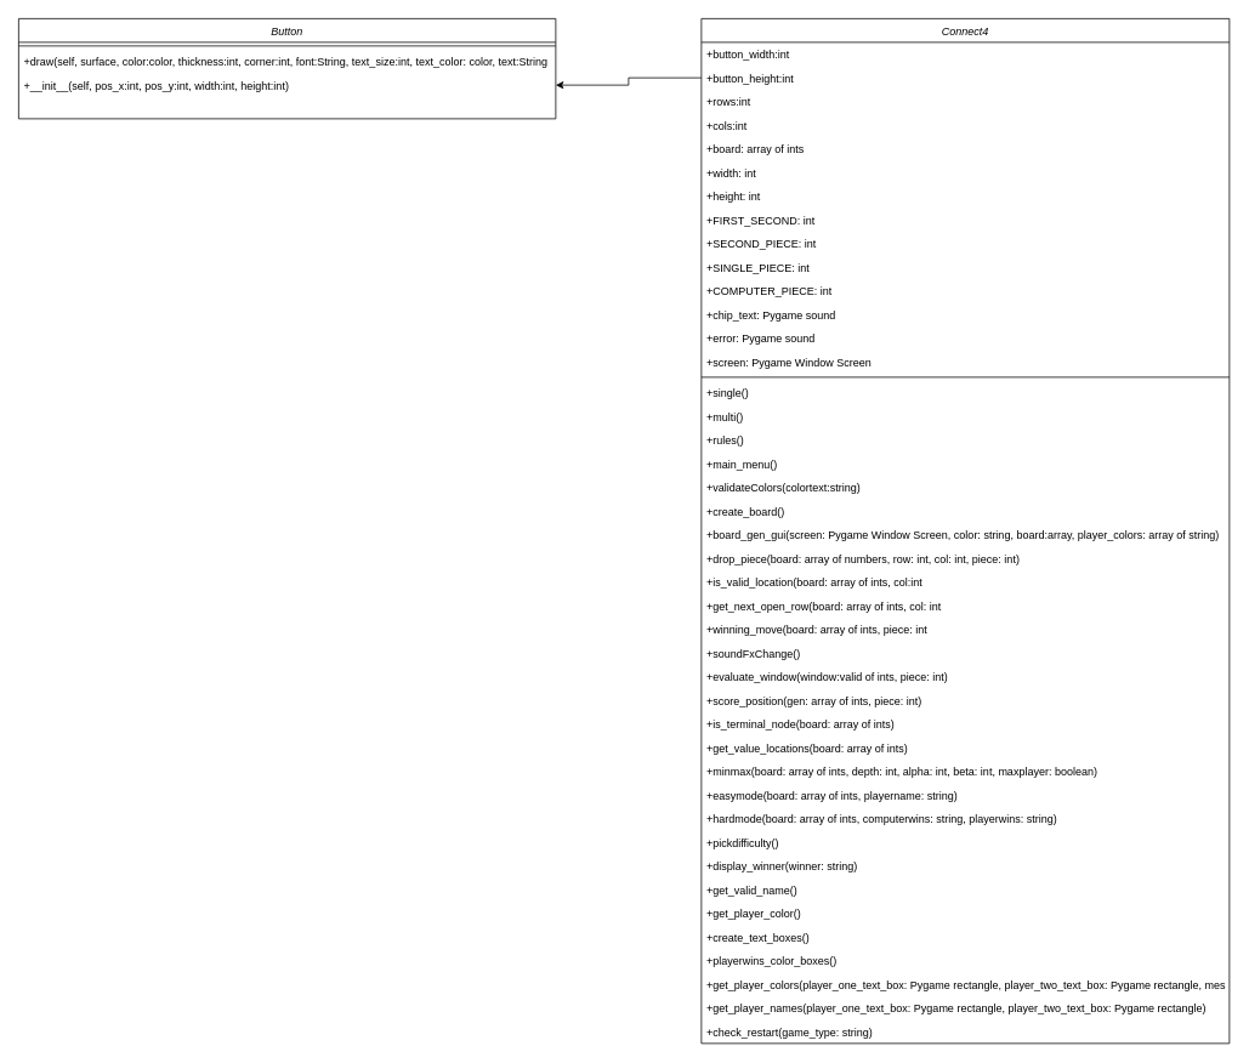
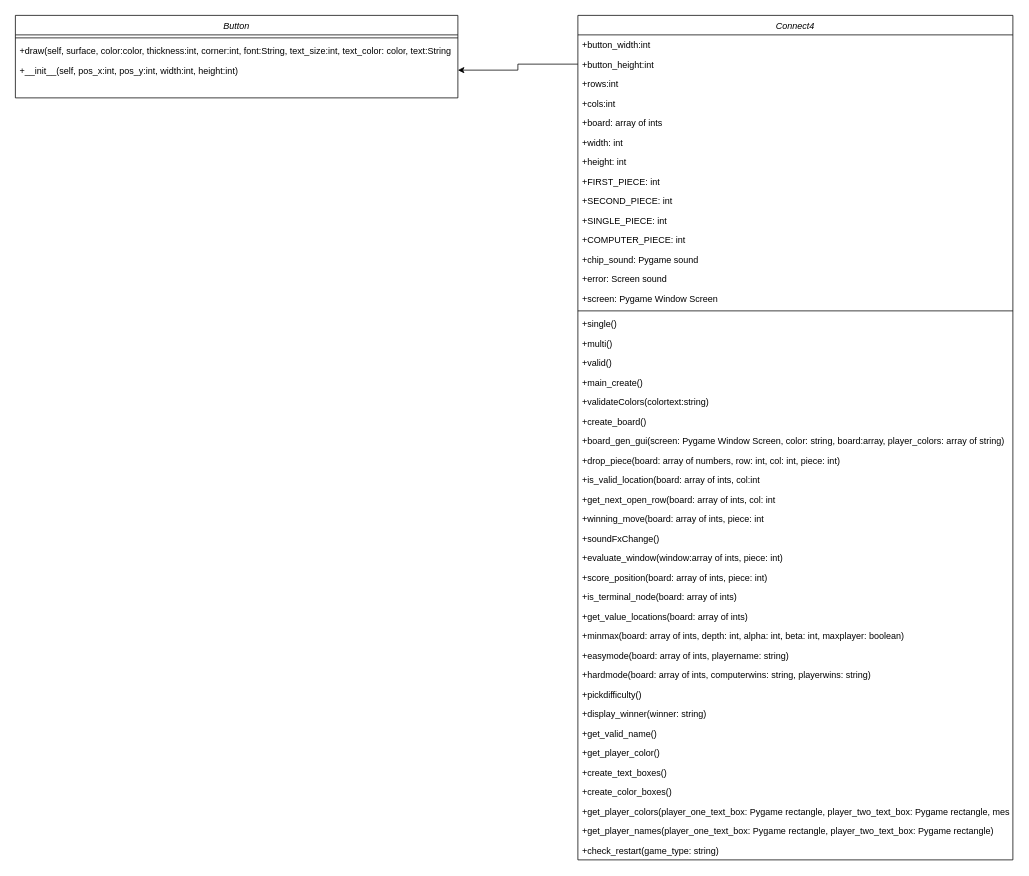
  <mxCell id="0" />
  <mxCell id="1" parent="0" />
  <mxCell id="2" value="Connect4" style="swimlane;fontStyle=2;align=center;verticalAlign=top;childLayout=stackLayout;horizontal=1;startSize=26;horizontalStack=0;resizeParent=1;resizeLast=0;collapsible=1;marginBottom=0;rounded=0;shadow=0;strokeWidth=1;" parent="1" vertex="1"><mxGeometry x="770" y="20" width="580" height="1126" as="geometry"><mxRectangle x="230" y="140" width="160" height="26" as="alternateBounds" /></mxGeometry></mxCell>
  <mxCell id="3" value="+button_width:int" style="text;align=left;verticalAlign=top;spacingLeft=4;spacingRight=4;overflow=hidden;rotatable=0;points=[[0,0.5],[1,0.5]];portConstraint=eastwest;" parent="2" vertex="1"><mxGeometry y="26" width="580" height="26" as="geometry" /></mxCell>
  <mxCell id="4" value="+button_height:int" style="text;align=left;verticalAlign=top;spacingLeft=4;spacingRight=4;overflow=hidden;rotatable=0;points=[[0,0.5],[1,0.5]];portConstraint=eastwest;" parent="2" vertex="1"><mxGeometry y="52" width="580" height="26" as="geometry" /></mxCell>
  <mxCell id="5" value="+rows:int" style="text;align=left;verticalAlign=top;spacingLeft=4;spacingRight=4;overflow=hidden;rotatable=0;points=[[0,0.5],[1,0.5]];portConstraint=eastwest;" parent="2" vertex="1"><mxGeometry y="78" width="580" height="26" as="geometry" /></mxCell>
  <mxCell id="6" value="+cols:int" style="text;align=left;verticalAlign=top;spacingLeft=4;spacingRight=4;overflow=hidden;rotatable=0;points=[[0,0.5],[1,0.5]];portConstraint=eastwest;" parent="2" vertex="1"><mxGeometry y="104" width="580" height="26" as="geometry" /></mxCell>
  <mxCell id="7" value="+board: array of ints" style="text;align=left;verticalAlign=top;spacingLeft=4;spacingRight=4;overflow=hidden;rotatable=0;points=[[0,0.5],[1,0.5]];portConstraint=eastwest;" vertex="1" parent="2"><mxGeometry y="130" width="580" height="26" as="geometry" /></mxCell>
  <mxCell id="8" value="+width: int" style="text;align=left;verticalAlign=top;spacingLeft=4;spacingRight=4;overflow=hidden;rotatable=0;points=[[0,0.5],[1,0.5]];portConstraint=eastwest;" vertex="1" parent="2"><mxGeometry y="156" width="580" height="26" as="geometry" /></mxCell>
  <mxCell id="9" value="+height: int" style="text;align=left;verticalAlign=top;spacingLeft=4;spacingRight=4;overflow=hidden;rotatable=0;points=[[0,0.5],[1,0.5]];portConstraint=eastwest;" vertex="1" parent="2"><mxGeometry y="182" width="580" height="26" as="geometry" /></mxCell>
- <mxCell id="10" value="+FIRST_SECOND: int" style="text;align=left;verticalAlign=top;spacingLeft=4;spacingRight=4;overflow=hidden;rotatable=0;points=[[0,0.5],[1,0.5]];portConstraint=eastwest;" vertex="1" parent="2"><mxGeometry y="208" width="580" height="26" as="geometry" /></mxCell>
+ <mxCell id="10" value="+FIRST_PIECE: int" style="text;align=left;verticalAlign=top;spacingLeft=4;spacingRight=4;overflow=hidden;rotatable=0;points=[[0,0.5],[1,0.5]];portConstraint=eastwest;" vertex="1" parent="2"><mxGeometry y="208" width="580" height="26" as="geometry" /></mxCell>
  <mxCell id="11" value="+SECOND_PIECE: int" style="text;align=left;verticalAlign=top;spacingLeft=4;spacingRight=4;overflow=hidden;rotatable=0;points=[[0,0.5],[1,0.5]];portConstraint=eastwest;" vertex="1" parent="2"><mxGeometry y="234" width="580" height="26" as="geometry" /></mxCell>
  <mxCell id="12" value="+SINGLE_PIECE: int" style="text;align=left;verticalAlign=top;spacingLeft=4;spacingRight=4;overflow=hidden;rotatable=0;points=[[0,0.5],[1,0.5]];portConstraint=eastwest;" vertex="1" parent="2"><mxGeometry y="260" width="580" height="26" as="geometry" /></mxCell>
  <mxCell id="13" value="+COMPUTER_PIECE: int" style="text;align=left;verticalAlign=top;spacingLeft=4;spacingRight=4;overflow=hidden;rotatable=0;points=[[0,0.5],[1,0.5]];portConstraint=eastwest;" vertex="1" parent="2"><mxGeometry y="286" width="580" height="26" as="geometry" /></mxCell>
- <mxCell id="14" value="+chip_text: Pygame sound" style="text;align=left;verticalAlign=top;spacingLeft=4;spacingRight=4;overflow=hidden;rotatable=0;points=[[0,0.5],[1,0.5]];portConstraint=eastwest;" vertex="1" parent="2"><mxGeometry y="312" width="580" height="26" as="geometry" /></mxCell>
- <mxCell id="15" value="+error: Pygame sound" style="text;align=left;verticalAlign=top;spacingLeft=4;spacingRight=4;overflow=hidden;rotatable=0;points=[[0,0.5],[1,0.5]];portConstraint=eastwest;" vertex="1" parent="2"><mxGeometry y="338" width="580" height="26" as="geometry" /></mxCell>
+ <mxCell id="14" value="+chip_sound: Pygame sound" style="text;align=left;verticalAlign=top;spacingLeft=4;spacingRight=4;overflow=hidden;rotatable=0;points=[[0,0.5],[1,0.5]];portConstraint=eastwest;" vertex="1" parent="2"><mxGeometry y="312" width="580" height="26" as="geometry" /></mxCell>
+ <mxCell id="15" value="+error: Screen sound" style="text;align=left;verticalAlign=top;spacingLeft=4;spacingRight=4;overflow=hidden;rotatable=0;points=[[0,0.5],[1,0.5]];portConstraint=eastwest;" vertex="1" parent="2"><mxGeometry y="338" width="580" height="26" as="geometry" /></mxCell>
  <mxCell id="16" value="+screen: Pygame Window Screen" style="text;align=left;verticalAlign=top;spacingLeft=4;spacingRight=4;overflow=hidden;rotatable=0;points=[[0,0.5],[1,0.5]];portConstraint=eastwest;" vertex="1" parent="2"><mxGeometry y="364" width="580" height="26" as="geometry" /></mxCell>
  <mxCell id="17" value="" style="line;html=1;strokeWidth=1;align=left;verticalAlign=middle;spacingTop=-1;spacingLeft=3;spacingRight=3;rotatable=0;labelPosition=right;points=[];portConstraint=eastwest;" parent="2" vertex="1"><mxGeometry y="390" width="580" height="8" as="geometry" /></mxCell>
  <mxCell id="18" value="+single()" style="text;align=left;verticalAlign=top;spacingLeft=4;spacingRight=4;overflow=hidden;rotatable=0;points=[[0,0.5],[1,0.5]];portConstraint=eastwest;" parent="2" vertex="1"><mxGeometry y="398" width="580" height="26" as="geometry" /></mxCell>
  <mxCell id="19" value="+multi()" style="text;align=left;verticalAlign=top;spacingLeft=4;spacingRight=4;overflow=hidden;rotatable=0;points=[[0,0.5],[1,0.5]];portConstraint=eastwest;" parent="2" vertex="1"><mxGeometry y="424" width="580" height="26" as="geometry" /></mxCell>
- <mxCell id="20" value="+rules()" style="text;align=left;verticalAlign=top;spacingLeft=4;spacingRight=4;overflow=hidden;rotatable=0;points=[[0,0.5],[1,0.5]];portConstraint=eastwest;" parent="2" vertex="1"><mxGeometry y="450" width="580" height="26" as="geometry" /></mxCell>
- <mxCell id="21" value="+main_menu()" style="text;align=left;verticalAlign=top;spacingLeft=4;spacingRight=4;overflow=hidden;rotatable=0;points=[[0,0.5],[1,0.5]];portConstraint=eastwest;" parent="2" vertex="1"><mxGeometry y="476" width="580" height="26" as="geometry" /></mxCell>
+ <mxCell id="20" value="+valid()" style="text;align=left;verticalAlign=top;spacingLeft=4;spacingRight=4;overflow=hidden;rotatable=0;points=[[0,0.5],[1,0.5]];portConstraint=eastwest;" parent="2" vertex="1"><mxGeometry y="450" width="580" height="26" as="geometry" /></mxCell>
+ <mxCell id="21" value="+main_create()" style="text;align=left;verticalAlign=top;spacingLeft=4;spacingRight=4;overflow=hidden;rotatable=0;points=[[0,0.5],[1,0.5]];portConstraint=eastwest;" parent="2" vertex="1"><mxGeometry y="476" width="580" height="26" as="geometry" /></mxCell>
  <mxCell id="22" value="+validateColors(colortext:string)" style="text;align=left;verticalAlign=top;spacingLeft=4;spacingRight=4;overflow=hidden;rotatable=0;points=[[0,0.5],[1,0.5]];portConstraint=eastwest;" vertex="1" parent="2"><mxGeometry y="502" width="580" height="26" as="geometry" /></mxCell>
  <mxCell id="23" value="+create_board()" style="text;align=left;verticalAlign=top;spacingLeft=4;spacingRight=4;overflow=hidden;rotatable=0;points=[[0,0.5],[1,0.5]];portConstraint=eastwest;" vertex="1" parent="2"><mxGeometry y="528" width="580" height="26" as="geometry" /></mxCell>
  <mxCell id="24" value="+board_gen_gui(screen: Pygame Window Screen, color: string, board:array, player_colors: array of string)" style="text;align=left;verticalAlign=top;spacingLeft=4;spacingRight=4;overflow=hidden;rotatable=0;points=[[0,0.5],[1,0.5]];portConstraint=eastwest;" parent="2" vertex="1"><mxGeometry y="554" width="580" height="26" as="geometry" /></mxCell>
  <mxCell id="25" value="+drop_piece(board: array of numbers, row: int, col: int, piece: int)" style="text;align=left;verticalAlign=top;spacingLeft=4;spacingRight=4;overflow=hidden;rotatable=0;points=[[0,0.5],[1,0.5]];portConstraint=eastwest;" vertex="1" parent="2"><mxGeometry y="580" width="580" height="26" as="geometry" /></mxCell>
  <mxCell id="26" value="+is_valid_location(board: array of ints, col:int" style="text;align=left;verticalAlign=top;spacingLeft=4;spacingRight=4;overflow=hidden;rotatable=0;points=[[0,0.5],[1,0.5]];portConstraint=eastwest;" vertex="1" parent="2"><mxGeometry y="606" width="580" height="26" as="geometry" /></mxCell>
  <mxCell id="27" value="+get_next_open_row(board: array of ints, col: int" style="text;align=left;verticalAlign=top;spacingLeft=4;spacingRight=4;overflow=hidden;rotatable=0;points=[[0,0.5],[1,0.5]];portConstraint=eastwest;" vertex="1" parent="2"><mxGeometry y="632" width="580" height="26" as="geometry" /></mxCell>
  <mxCell id="28" value="+winning_move(board: array of ints, piece: int" style="text;align=left;verticalAlign=top;spacingLeft=4;spacingRight=4;overflow=hidden;rotatable=0;points=[[0,0.5],[1,0.5]];portConstraint=eastwest;" vertex="1" parent="2"><mxGeometry y="658" width="580" height="26" as="geometry" /></mxCell>
  <mxCell id="29" value="+soundFxChange()" style="text;align=left;verticalAlign=top;spacingLeft=4;spacingRight=4;overflow=hidden;rotatable=0;points=[[0,0.5],[1,0.5]];portConstraint=eastwest;" vertex="1" parent="2"><mxGeometry y="684" width="580" height="26" as="geometry" /></mxCell>
- <mxCell id="30" value="+evaluate_window(window:valid of ints, piece: int)" style="text;align=left;verticalAlign=top;spacingLeft=4;spacingRight=4;overflow=hidden;rotatable=0;points=[[0,0.5],[1,0.5]];portConstraint=eastwest;" vertex="1" parent="2"><mxGeometry y="710" width="580" height="26" as="geometry" /></mxCell>
- <mxCell id="31" value="+score_position(gen: array of ints, piece: int)" style="text;align=left;verticalAlign=top;spacingLeft=4;spacingRight=4;overflow=hidden;rotatable=0;points=[[0,0.5],[1,0.5]];portConstraint=eastwest;" vertex="1" parent="2"><mxGeometry y="736" width="580" height="26" as="geometry" /></mxCell>
+ <mxCell id="30" value="+evaluate_window(window:array of ints, piece: int)" style="text;align=left;verticalAlign=top;spacingLeft=4;spacingRight=4;overflow=hidden;rotatable=0;points=[[0,0.5],[1,0.5]];portConstraint=eastwest;" vertex="1" parent="2"><mxGeometry y="710" width="580" height="26" as="geometry" /></mxCell>
+ <mxCell id="31" value="+score_position(board: array of ints, piece: int)" style="text;align=left;verticalAlign=top;spacingLeft=4;spacingRight=4;overflow=hidden;rotatable=0;points=[[0,0.5],[1,0.5]];portConstraint=eastwest;" vertex="1" parent="2"><mxGeometry y="736" width="580" height="26" as="geometry" /></mxCell>
  <mxCell id="32" value="+is_terminal_node(board: array of ints)" style="text;align=left;verticalAlign=top;spacingLeft=4;spacingRight=4;overflow=hidden;rotatable=0;points=[[0,0.5],[1,0.5]];portConstraint=eastwest;" vertex="1" parent="2"><mxGeometry y="762" width="580" height="26" as="geometry" /></mxCell>
  <mxCell id="33" value="+get_value_locations(board: array of ints)" style="text;align=left;verticalAlign=top;spacingLeft=4;spacingRight=4;overflow=hidden;rotatable=0;points=[[0,0.5],[1,0.5]];portConstraint=eastwest;" vertex="1" parent="2"><mxGeometry y="788" width="580" height="26" as="geometry" /></mxCell>
  <mxCell id="34" value="+minmax(board: array of ints, depth: int, alpha: int, beta: int, maxplayer: boolean)" style="text;align=left;verticalAlign=top;spacingLeft=4;spacingRight=4;overflow=hidden;rotatable=0;points=[[0,0.5],[1,0.5]];portConstraint=eastwest;" vertex="1" parent="2"><mxGeometry y="814" width="580" height="26" as="geometry" /></mxCell>
  <mxCell id="35" value="+easymode(board: array of ints, playername: string)" style="text;align=left;verticalAlign=top;spacingLeft=4;spacingRight=4;overflow=hidden;rotatable=0;points=[[0,0.5],[1,0.5]];portConstraint=eastwest;" vertex="1" parent="2"><mxGeometry y="840" width="580" height="26" as="geometry" /></mxCell>
  <mxCell id="36" value="+hardmode(board: array of ints, computerwins: string, playerwins: string)" style="text;align=left;verticalAlign=top;spacingLeft=4;spacingRight=4;overflow=hidden;rotatable=0;points=[[0,0.5],[1,0.5]];portConstraint=eastwest;" vertex="1" parent="2"><mxGeometry y="866" width="580" height="26" as="geometry" /></mxCell>
  <mxCell id="37" value="+pickdifficulty()" style="text;align=left;verticalAlign=top;spacingLeft=4;spacingRight=4;overflow=hidden;rotatable=0;points=[[0,0.5],[1,0.5]];portConstraint=eastwest;" vertex="1" parent="2"><mxGeometry y="892" width="580" height="26" as="geometry" /></mxCell>
  <mxCell id="38" value="+display_winner(winner: string)" style="text;align=left;verticalAlign=top;spacingLeft=4;spacingRight=4;overflow=hidden;rotatable=0;points=[[0,0.5],[1,0.5]];portConstraint=eastwest;" vertex="1" parent="2"><mxGeometry y="918" width="580" height="26" as="geometry" /></mxCell>
  <mxCell id="39" value="+get_valid_name()" style="text;align=left;verticalAlign=top;spacingLeft=4;spacingRight=4;overflow=hidden;rotatable=0;points=[[0,0.5],[1,0.5]];portConstraint=eastwest;" vertex="1" parent="2"><mxGeometry y="944" width="580" height="26" as="geometry" /></mxCell>
  <mxCell id="40" value="+get_player_color()" style="text;align=left;verticalAlign=top;spacingLeft=4;spacingRight=4;overflow=hidden;rotatable=0;points=[[0,0.5],[1,0.5]];portConstraint=eastwest;" vertex="1" parent="2"><mxGeometry y="970" width="580" height="26" as="geometry" /></mxCell>
  <mxCell id="41" value="+create_text_boxes()" style="text;align=left;verticalAlign=top;spacingLeft=4;spacingRight=4;overflow=hidden;rotatable=0;points=[[0,0.5],[1,0.5]];portConstraint=eastwest;" vertex="1" parent="2"><mxGeometry y="996" width="580" height="26" as="geometry" /></mxCell>
- <mxCell id="42" value="+playerwins_color_boxes()" style="text;align=left;verticalAlign=top;spacingLeft=4;spacingRight=4;overflow=hidden;rotatable=0;points=[[0,0.5],[1,0.5]];portConstraint=eastwest;" vertex="1" parent="2"><mxGeometry y="1022" width="580" height="26" as="geometry" /></mxCell>
+ <mxCell id="42" value="+create_color_boxes()" style="text;align=left;verticalAlign=top;spacingLeft=4;spacingRight=4;overflow=hidden;rotatable=0;points=[[0,0.5],[1,0.5]];portConstraint=eastwest;" vertex="1" parent="2"><mxGeometry y="1022" width="580" height="26" as="geometry" /></mxCell>
  <mxCell id="43" value="+get_player_colors(player_one_text_box: Pygame rectangle, player_two_text_box: Pygame rectangle, message_1: string, message_2: string)" style="text;align=left;verticalAlign=top;spacingLeft=4;spacingRight=4;overflow=hidden;rotatable=0;points=[[0,0.5],[1,0.5]];portConstraint=eastwest;" vertex="1" parent="2"><mxGeometry y="1048" width="580" height="26" as="geometry" /></mxCell>
  <mxCell id="44" value="+get_player_names(player_one_text_box: Pygame rectangle, player_two_text_box: Pygame rectangle)" style="text;align=left;verticalAlign=top;spacingLeft=4;spacingRight=4;overflow=hidden;rotatable=0;points=[[0,0.5],[1,0.5]];portConstraint=eastwest;" vertex="1" parent="2"><mxGeometry y="1074" width="580" height="26" as="geometry" /></mxCell>
  <mxCell id="45" value="+check_restart(game_type: string)" style="text;align=left;verticalAlign=top;spacingLeft=4;spacingRight=4;overflow=hidden;rotatable=0;points=[[0,0.5],[1,0.5]];portConstraint=eastwest;" vertex="1" parent="2"><mxGeometry y="1100" width="580" height="26" as="geometry" /></mxCell>
  <mxCell id="46" value="Button" style="swimlane;fontStyle=2;align=center;verticalAlign=top;childLayout=stackLayout;horizontal=1;startSize=26;horizontalStack=0;resizeParent=1;resizeLast=0;collapsible=1;marginBottom=0;rounded=0;shadow=0;strokeWidth=1;" parent="1" vertex="1"><mxGeometry x="20" y="20" width="590" height="110" as="geometry"><mxRectangle x="230" y="140" width="160" height="26" as="alternateBounds" /></mxGeometry></mxCell>
  <mxCell id="47" value="" style="line;html=1;strokeWidth=1;align=left;verticalAlign=middle;spacingTop=-1;spacingLeft=3;spacingRight=3;rotatable=0;labelPosition=right;points=[];portConstraint=eastwest;" parent="46" vertex="1"><mxGeometry y="26" width="590" height="8" as="geometry" /></mxCell>
  <mxCell id="48" value="+draw(self, surface, color:color, thickness:int, corner:int, font:String, text_size:int, text_color: color, text:String" style="text;align=left;verticalAlign=top;spacingLeft=4;spacingRight=4;overflow=hidden;rotatable=0;points=[[0,0.5],[1,0.5]];portConstraint=eastwest;" parent="46" vertex="1"><mxGeometry y="34" width="590" height="26" as="geometry" /></mxCell>
  <mxCell id="49" value="+__init__(self, pos_x:int, pos_y:int, width:int, height:int)" style="text;align=left;verticalAlign=top;spacingLeft=4;spacingRight=4;overflow=hidden;rotatable=0;points=[[0,0.5],[1,0.5]];portConstraint=eastwest;" parent="46" vertex="1"><mxGeometry y="60" width="590" height="26" as="geometry" /></mxCell>
  <mxCell id="50" style="edgeStyle=orthogonalEdgeStyle;rounded=0;orthogonalLoop=1;jettySize=auto;html=1;exitX=0;exitY=0.5;exitDx=0;exitDy=0;entryX=1;entryY=0.5;entryDx=0;entryDy=0;" parent="1" source="4" target="49" edge="1"><mxGeometry relative="1" as="geometry" /></mxCell>
